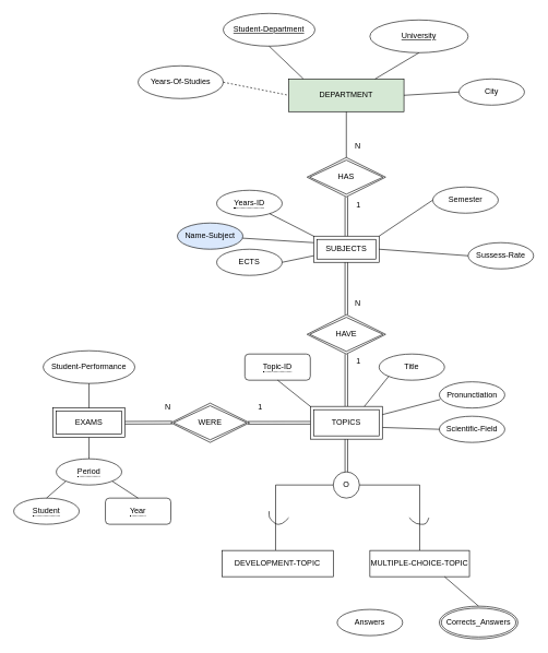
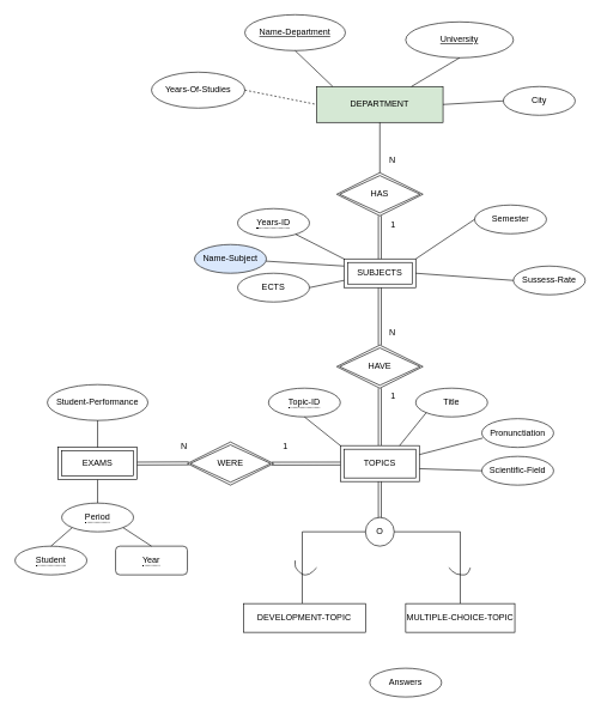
  <mxCell id="0" />
  <mxCell id="1" parent="0" />
  <mxCell id="2" value="DEPARTMENT" style="whiteSpace=wrap;html=1;align=center;fillColor=#d5e8d4;" parent="1" vertex="1"><mxGeometry x="440" y="120" width="176" height="50" as="geometry" /></mxCell>
- <mxCell id="3" value="Student-Department" style="ellipse;whiteSpace=wrap;html=1;align=center;fontStyle=4;" parent="1" vertex="1"><mxGeometry x="340" y="20" width="140" height="50" as="geometry" /></mxCell>
+ <mxCell id="3" value="Name-Department" style="ellipse;whiteSpace=wrap;html=1;align=center;fontStyle=4;" parent="1" vertex="1"><mxGeometry x="340" y="20" width="140" height="50" as="geometry" /></mxCell>
  <mxCell id="4" value="University" style="ellipse;whiteSpace=wrap;html=1;align=center;fontStyle=4;" parent="1" vertex="1"><mxGeometry x="564" y="30" width="150" height="50" as="geometry" /></mxCell>
  <mxCell id="5" value="Years-Of-Studies" style="ellipse;whiteSpace=wrap;html=1;align=center;" parent="1" vertex="1"><mxGeometry x="210" y="100" width="130" height="50" as="geometry" /></mxCell>
  <mxCell id="6" value="City" style="ellipse;whiteSpace=wrap;html=1;align=center;" parent="1" vertex="1"><mxGeometry x="700" y="120" width="100" height="40" as="geometry" /></mxCell>
  <mxCell id="7" value="" style="endArrow=none;html=1;exitX=1;exitY=0.5;exitDx=0;exitDy=0;entryX=0;entryY=0.5;entryDx=0;entryDy=0;dashed=1;" parent="1" source="5" target="2" edge="1"><mxGeometry width="50" height="50" relative="1" as="geometry"><mxPoint x="360" y="170" as="sourcePoint" /><mxPoint x="410" y="120" as="targetPoint" /></mxGeometry></mxCell>
  <mxCell id="8" value="" style="endArrow=none;html=1;exitX=0.5;exitY=1;exitDx=0;exitDy=0;entryX=0.126;entryY=-0.004;entryDx=0;entryDy=0;entryPerimeter=0;" parent="1" source="3" target="2" edge="1"><mxGeometry width="50" height="50" relative="1" as="geometry"><mxPoint x="440" y="120" as="sourcePoint" /><mxPoint x="490" y="70" as="targetPoint" /></mxGeometry></mxCell>
  <mxCell id="9" value="" style="endArrow=none;html=1;entryX=0.5;entryY=1;entryDx=0;entryDy=0;exitX=0.75;exitY=0;exitDx=0;exitDy=0;" parent="1" source="2" target="4" edge="1"><mxGeometry width="50" height="50" relative="1" as="geometry"><mxPoint x="510" y="110" as="sourcePoint" /><mxPoint x="560" y="60" as="targetPoint" /></mxGeometry></mxCell>
  <mxCell id="10" value="" style="endArrow=none;html=1;entryX=0;entryY=0.5;entryDx=0;entryDy=0;exitX=1;exitY=0.5;exitDx=0;exitDy=0;" parent="1" source="2" target="6" edge="1"><mxGeometry width="50" height="50" relative="1" as="geometry"><mxPoint x="620" y="180" as="sourcePoint" /><mxPoint x="670" y="130" as="targetPoint" /></mxGeometry></mxCell>
  <mxCell id="11" value="HAS" style="shape=rhombus;double=1;perimeter=rhombusPerimeter;whiteSpace=wrap;html=1;align=center;" parent="1" vertex="1"><mxGeometry x="468" y="240" width="120" height="60" as="geometry" /></mxCell>
  <mxCell id="12" value="" style="endArrow=none;html=1;rounded=0;exitX=0.5;exitY=1;exitDx=0;exitDy=0;entryX=0.5;entryY=0;entryDx=0;entryDy=0;" parent="1" source="2" target="11" edge="1"><mxGeometry relative="1" as="geometry"><mxPoint x="450" y="220" as="sourcePoint" /><mxPoint x="610" y="220" as="targetPoint" /></mxGeometry></mxCell>
  <mxCell id="13" value="N" style="resizable=0;html=1;align=right;verticalAlign=bottom;" parent="12" connectable="0" vertex="1"><mxGeometry x="1" relative="1" as="geometry"><mxPoint x="22" y="-10" as="offset" /></mxGeometry></mxCell>
  <mxCell id="14" value="SUBJECTS" style="shape=ext;margin=3;double=1;whiteSpace=wrap;html=1;align=center;" parent="1" vertex="1"><mxGeometry x="478" y="360" width="100" height="40" as="geometry" /></mxCell>
  <mxCell id="15" value="" style="shape=link;html=1;rounded=0;exitX=0.5;exitY=0;exitDx=0;exitDy=0;entryX=0.5;entryY=1;entryDx=0;entryDy=0;" parent="1" source="14" target="11" edge="1"><mxGeometry relative="1" as="geometry"><mxPoint x="480" y="330" as="sourcePoint" /><mxPoint x="640" y="330" as="targetPoint" /></mxGeometry></mxCell>
  <mxCell id="16" value="1" style="resizable=0;html=1;align=right;verticalAlign=bottom;" parent="15" connectable="0" vertex="1"><mxGeometry x="1" relative="1" as="geometry"><mxPoint x="22" y="20.34" as="offset" /></mxGeometry></mxCell>
  <mxCell id="17" value="&lt;span style=&quot;border-bottom: 1px dotted&quot;&gt;Years-ID&lt;/span&gt;" style="ellipse;whiteSpace=wrap;html=1;align=center;" parent="1" vertex="1"><mxGeometry x="330" y="290" width="100" height="40" as="geometry" /></mxCell>
  <mxCell id="18" value="Semester" style="ellipse;whiteSpace=wrap;html=1;align=center;" parent="1" vertex="1"><mxGeometry x="660" y="285" width="100" height="40" as="geometry" /></mxCell>
  <mxCell id="19" value="Name-Subject" style="ellipse;whiteSpace=wrap;html=1;align=center;fillColor=#dae8fc;" parent="1" vertex="1"><mxGeometry x="270" y="340" width="100" height="40" as="geometry" /></mxCell>
  <mxCell id="20" value="Sussess-Rate" style="ellipse;whiteSpace=wrap;html=1;align=center;" parent="1" vertex="1"><mxGeometry x="714" y="370" width="100" height="40" as="geometry" /></mxCell>
  <mxCell id="21" value="ECTS" style="ellipse;whiteSpace=wrap;html=1;align=center;" parent="1" vertex="1"><mxGeometry x="330" y="380" width="100" height="40" as="geometry" /></mxCell>
  <mxCell id="22" value="" style="endArrow=none;html=1;entryX=0;entryY=0;entryDx=0;entryDy=0;" parent="1" source="17" target="14" edge="1"><mxGeometry width="50" height="50" relative="1" as="geometry"><mxPoint x="430" y="360" as="sourcePoint" /><mxPoint x="500.711" y="310" as="targetPoint" /></mxGeometry></mxCell>
  <mxCell id="23" value="" style="endArrow=none;html=1;entryX=0;entryY=0.25;entryDx=0;entryDy=0;" parent="1" source="19" target="14" edge="1"><mxGeometry width="50" height="50" relative="1" as="geometry"><mxPoint x="370" y="410" as="sourcePoint" /><mxPoint x="440.711" y="360" as="targetPoint" /></mxGeometry></mxCell>
  <mxCell id="24" value="" style="endArrow=none;html=1;exitX=1;exitY=0.5;exitDx=0;exitDy=0;entryX=0;entryY=0.75;entryDx=0;entryDy=0;" parent="1" source="21" target="14" edge="1"><mxGeometry width="50" height="50" relative="1" as="geometry"><mxPoint x="470" y="460" as="sourcePoint" /><mxPoint x="520" y="410" as="targetPoint" /></mxGeometry></mxCell>
  <mxCell id="25" value="" style="endArrow=none;html=1;entryX=0;entryY=0.5;entryDx=0;entryDy=0;exitX=1;exitY=0.5;exitDx=0;exitDy=0;" parent="1" source="14" target="20" edge="1"><mxGeometry width="50" height="50" relative="1" as="geometry"><mxPoint x="620" y="410" as="sourcePoint" /><mxPoint x="670" y="360" as="targetPoint" /></mxGeometry></mxCell>
  <mxCell id="26" value="" style="endArrow=none;html=1;exitX=1;exitY=0;exitDx=0;exitDy=0;entryX=0;entryY=0.5;entryDx=0;entryDy=0;" parent="1" source="14" target="18" edge="1"><mxGeometry width="50" height="50" relative="1" as="geometry"><mxPoint x="580" y="360" as="sourcePoint" /><mxPoint x="650" y="320" as="targetPoint" /></mxGeometry></mxCell>
  <mxCell id="27" value="HAVE" style="shape=rhombus;double=1;perimeter=rhombusPerimeter;whiteSpace=wrap;html=1;align=center;" parent="1" vertex="1"><mxGeometry x="468" y="480" width="120" height="60" as="geometry" /></mxCell>
  <mxCell id="28" value="" style="shape=link;html=1;rounded=0;exitX=0.5;exitY=1;exitDx=0;exitDy=0;" parent="1" source="14" target="27" edge="1"><mxGeometry relative="1" as="geometry"><mxPoint x="480" y="440" as="sourcePoint" /><mxPoint x="640" y="440" as="targetPoint" /></mxGeometry></mxCell>
  <mxCell id="29" value="N" style="resizable=0;html=1;align=right;verticalAlign=bottom;" parent="28" connectable="0" vertex="1"><mxGeometry x="1" relative="1" as="geometry"><mxPoint x="22" y="-10" as="offset" /></mxGeometry></mxCell>
  <mxCell id="30" value="" style="shape=link;html=1;rounded=0;entryX=0.5;entryY=1;entryDx=0;entryDy=0;exitX=0.5;exitY=0;exitDx=0;exitDy=0;" parent="1" source="32" target="27" edge="1"><mxGeometry relative="1" as="geometry"><mxPoint x="528" y="610" as="sourcePoint" /><mxPoint x="620" y="590" as="targetPoint" /></mxGeometry></mxCell>
  <mxCell id="31" value="1" style="resizable=0;html=1;align=right;verticalAlign=bottom;" parent="30" connectable="0" vertex="1"><mxGeometry x="1" relative="1" as="geometry"><mxPoint x="22" y="20" as="offset" /></mxGeometry></mxCell>
  <mxCell id="32" value="TOPICS" style="shape=ext;margin=3;double=1;whiteSpace=wrap;html=1;align=center;" parent="1" vertex="1"><mxGeometry x="473" y="620" width="110" height="50" as="geometry" /></mxCell>
  <mxCell id="33" value="O" style="ellipse;whiteSpace=wrap;html=1;aspect=fixed;" parent="1" vertex="1"><mxGeometry x="508" y="720" width="40" height="40" as="geometry" /></mxCell>
  <mxCell id="34" value="" style="shape=link;html=1;exitX=0.5;exitY=1;exitDx=0;exitDy=0;entryX=0.5;entryY=0;entryDx=0;entryDy=0;" parent="1" source="32" target="33" edge="1"><mxGeometry width="100" relative="1" as="geometry"><mxPoint x="520" y="690" as="sourcePoint" /><mxPoint x="620" y="690" as="targetPoint" /></mxGeometry></mxCell>
  <mxCell id="35" value="WERE" style="shape=rhombus;double=1;perimeter=rhombusPerimeter;whiteSpace=wrap;html=1;align=center;" parent="1" vertex="1"><mxGeometry x="260" y="615" width="120" height="60" as="geometry" /></mxCell>
  <mxCell id="36" value="" style="shape=link;html=1;rounded=0;entryX=0.98;entryY=0.502;entryDx=0;entryDy=0;exitX=0;exitY=0.5;exitDx=0;exitDy=0;entryPerimeter=0;" parent="1" source="32" target="35" edge="1"><mxGeometry relative="1" as="geometry"><mxPoint x="470" y="645" as="sourcePoint" /><mxPoint x="470" y="710" as="targetPoint" /></mxGeometry></mxCell>
  <mxCell id="37" value="1" style="resizable=0;html=1;align=right;verticalAlign=bottom;" parent="36" connectable="0" vertex="1"><mxGeometry x="1" relative="1" as="geometry"><mxPoint x="22.43" y="-15.12" as="offset" /></mxGeometry></mxCell>
  <mxCell id="38" value="EXAMS" style="shape=ext;margin=3;double=1;whiteSpace=wrap;html=1;align=center;" parent="1" vertex="1"><mxGeometry x="80" y="622.5" width="110" height="45" as="geometry" /></mxCell>
  <mxCell id="39" value="" style="shape=link;html=1;rounded=0;exitX=1;exitY=0.5;exitDx=0;exitDy=0;entryX=0.017;entryY=0.495;entryDx=0;entryDy=0;entryPerimeter=0;" parent="1" source="38" target="35" edge="1"><mxGeometry relative="1" as="geometry"><mxPoint x="200" y="690" as="sourcePoint" /><mxPoint x="360" y="690" as="targetPoint" /></mxGeometry></mxCell>
  <mxCell id="40" value="N" style="resizable=0;html=1;align=right;verticalAlign=bottom;" parent="39" connectable="0" vertex="1"><mxGeometry x="1" relative="1" as="geometry"><mxPoint x="-2" y="-14.7" as="offset" /></mxGeometry></mxCell>
  <mxCell id="41" value="" style="endArrow=none;html=1;entryX=0;entryY=0.5;entryDx=0;entryDy=0;" parent="1" target="33" edge="1"><mxGeometry width="50" height="50" relative="1" as="geometry"><mxPoint x="420" y="740" as="sourcePoint" /><mxPoint x="440" y="720" as="targetPoint" /></mxGeometry></mxCell>
  <mxCell id="42" value="" style="endArrow=none;html=1;exitX=1;exitY=0.5;exitDx=0;exitDy=0;" parent="1" source="33" edge="1"><mxGeometry width="50" height="50" relative="1" as="geometry"><mxPoint x="610" y="770" as="sourcePoint" /><mxPoint x="640" y="740" as="targetPoint" /></mxGeometry></mxCell>
  <mxCell id="43" value="" style="endArrow=none;html=1;exitX=0.482;exitY=-0.007;exitDx=0;exitDy=0;exitPerimeter=0;" parent="1" source="47" edge="1"><mxGeometry width="50" height="50" relative="1" as="geometry"><mxPoint x="420" y="830" as="sourcePoint" /><mxPoint x="420" y="740" as="targetPoint" /></mxGeometry></mxCell>
  <mxCell id="44" value="" style="endArrow=none;html=1;exitX=0.5;exitY=0;exitDx=0;exitDy=0;" parent="1" source="48" edge="1"><mxGeometry width="50" height="50" relative="1" as="geometry"><mxPoint x="640" y="830" as="sourcePoint" /><mxPoint x="640" y="740" as="targetPoint" /></mxGeometry></mxCell>
  <mxCell id="45" value="" style="endArrow=none;html=1;" parent="1" edge="1"><mxGeometry width="50" height="50" relative="1" as="geometry"><mxPoint x="624" y="790" as="sourcePoint" /><mxPoint x="654" y="790" as="targetPoint" /><Array as="points"><mxPoint x="634" y="800" /><mxPoint x="650" y="800" /></Array></mxGeometry></mxCell>
  <mxCell id="46" value="" style="endArrow=none;html=1;" parent="1" edge="1"><mxGeometry width="50" height="50" relative="1" as="geometry"><mxPoint x="440" y="790" as="sourcePoint" /><mxPoint x="410" y="780" as="targetPoint" /><Array as="points"><mxPoint x="430" y="800" /><mxPoint x="420" y="800" /><mxPoint x="410" y="790" /></Array></mxGeometry></mxCell>
  <mxCell id="47" value="DEVELOPMENT-TOPIC" style="whiteSpace=wrap;html=1;align=center;" parent="1" vertex="1"><mxGeometry x="338" y="840" width="170" height="40" as="geometry" /></mxCell>
  <mxCell id="48" value="MULTIPLE-CHOICE-TOPIC" style="whiteSpace=wrap;html=1;align=center;" parent="1" vertex="1"><mxGeometry x="564" y="840" width="152" height="40" as="geometry" /></mxCell>
- <mxCell id="49" value="&lt;span style=&quot;border-bottom: 1px dotted&quot;&gt;Topic-ID&lt;/span&gt;" style="whiteSpace=wrap;html=1;align=center;rounded=1;" parent="1" vertex="1"><mxGeometry x="373" y="540" width="100" height="40" as="geometry" /></mxCell>
+ <mxCell id="49" value="&lt;span style=&quot;border-bottom: 1px dotted&quot;&gt;Topic-ID&lt;/span&gt;" style="ellipse;whiteSpace=wrap;html=1;align=center;" parent="1" vertex="1"><mxGeometry x="373" y="540" width="100" height="40" as="geometry" /></mxCell>
  <mxCell id="50" value="" style="endArrow=none;html=1;entryX=0.5;entryY=1;entryDx=0;entryDy=0;exitX=0;exitY=0;exitDx=0;exitDy=0;" parent="1" source="32" target="49" edge="1"><mxGeometry width="50" height="50" relative="1" as="geometry"><mxPoint x="470" y="620" as="sourcePoint" /><mxPoint x="520" y="570" as="targetPoint" /></mxGeometry></mxCell>
  <mxCell id="51" value="Title" style="ellipse;whiteSpace=wrap;html=1;align=center;" parent="1" vertex="1"><mxGeometry x="578" y="540" width="100" height="40" as="geometry" /></mxCell>
  <mxCell id="52" value="Pronunctiation" style="ellipse;whiteSpace=wrap;html=1;align=center;" parent="1" vertex="1"><mxGeometry x="670" y="582.5" width="100" height="40" as="geometry" /></mxCell>
  <mxCell id="53" value="" style="endArrow=none;html=1;entryX=0;entryY=1;entryDx=0;entryDy=0;exitX=0.75;exitY=0;exitDx=0;exitDy=0;" parent="1" source="32" target="51" edge="1"><mxGeometry width="50" height="50" relative="1" as="geometry"><mxPoint x="610" y="640" as="sourcePoint" /><mxPoint x="660" y="590" as="targetPoint" /></mxGeometry></mxCell>
  <mxCell id="54" value="" style="endArrow=none;html=1;entryX=0.013;entryY=0.675;entryDx=0;entryDy=0;exitX=1;exitY=0.25;exitDx=0;exitDy=0;entryPerimeter=0;" parent="1" source="32" target="52" edge="1"><mxGeometry width="50" height="50" relative="1" as="geometry"><mxPoint x="600" y="660" as="sourcePoint" /><mxPoint x="650" y="610" as="targetPoint" /></mxGeometry></mxCell>
  <mxCell id="55" value="Scientific-Field" style="ellipse;whiteSpace=wrap;html=1;align=center;" parent="1" vertex="1"><mxGeometry x="670" y="635" width="100" height="40" as="geometry" /></mxCell>
  <mxCell id="56" value="" style="endArrow=none;html=1;entryX=0;entryY=0.5;entryDx=0;entryDy=0;exitX=1.003;exitY=0.643;exitDx=0;exitDy=0;exitPerimeter=0;" parent="1" source="32" target="55" edge="1"><mxGeometry width="50" height="50" relative="1" as="geometry"><mxPoint x="610" y="690" as="sourcePoint" /><mxPoint x="660" y="640" as="targetPoint" /></mxGeometry></mxCell>
  <mxCell id="57" value="&lt;span style=&quot;border-bottom: 1px dotted&quot;&gt;Period&lt;/span&gt;" style="ellipse;whiteSpace=wrap;html=1;align=center;" parent="1" vertex="1"><mxGeometry x="85" y="700" width="100" height="40" as="geometry" /></mxCell>
  <mxCell id="58" value="&lt;span style=&quot;border-bottom: 1px dotted&quot;&gt;Student&lt;/span&gt;" style="ellipse;whiteSpace=wrap;html=1;align=center;" parent="1" vertex="1"><mxGeometry x="20" y="760" width="100" height="40" as="geometry" /></mxCell>
  <mxCell id="59" value="&lt;span style=&quot;border-bottom: 1px dotted&quot;&gt;Year&lt;/span&gt;" style="whiteSpace=wrap;html=1;align=center;rounded=1;" parent="1" vertex="1"><mxGeometry x="160" y="760" width="100" height="40" as="geometry" /></mxCell>
  <mxCell id="60" value="" style="endArrow=none;html=1;entryX=0.5;entryY=1;entryDx=0;entryDy=0;exitX=0.5;exitY=0;exitDx=0;exitDy=0;" parent="1" source="57" target="38" edge="1"><mxGeometry width="50" height="50" relative="1" as="geometry"><mxPoint x="60" y="720" as="sourcePoint" /><mxPoint x="110" y="670" as="targetPoint" /></mxGeometry></mxCell>
  <mxCell id="61" value="" style="endArrow=none;html=1;entryX=0;entryY=1;entryDx=0;entryDy=0;exitX=0.5;exitY=0;exitDx=0;exitDy=0;" parent="1" source="58" target="57" edge="1"><mxGeometry width="50" height="50" relative="1" as="geometry"><mxPoint x="30" y="770" as="sourcePoint" /><mxPoint x="80" y="720" as="targetPoint" /></mxGeometry></mxCell>
  <mxCell id="62" value="" style="endArrow=none;html=1;entryX=1;entryY=1;entryDx=0;entryDy=0;exitX=0.5;exitY=0;exitDx=0;exitDy=0;" parent="1" source="59" target="57" edge="1"><mxGeometry width="50" height="50" relative="1" as="geometry"><mxPoint x="180" y="780" as="sourcePoint" /><mxPoint x="230" y="730" as="targetPoint" /></mxGeometry></mxCell>
  <mxCell id="63" value="Student-Performance" style="ellipse;whiteSpace=wrap;html=1;align=center;" parent="1" vertex="1"><mxGeometry x="65" y="535" width="140" height="50" as="geometry" /></mxCell>
  <mxCell id="64" value="" style="endArrow=none;html=1;entryX=0.5;entryY=1;entryDx=0;entryDy=0;exitX=0.5;exitY=0;exitDx=0;exitDy=0;" parent="1" source="38" target="63" edge="1"><mxGeometry width="50" height="50" relative="1" as="geometry"><mxPoint x="90" y="620" as="sourcePoint" /><mxPoint x="140" y="570" as="targetPoint" /></mxGeometry></mxCell>
  <mxCell id="65" value="Answers" style="ellipse;whiteSpace=wrap;html=1;align=center;" parent="1" vertex="1"><mxGeometry x="514" y="930" width="100" height="40" as="geometry" /></mxCell>
- <mxCell id="66" value="Corrects_Answers" style="ellipse;shape=doubleEllipse;margin=3;whiteSpace=wrap;html=1;align=center;" parent="1" vertex="1"><mxGeometry x="670" y="925" width="120" height="50" as="geometry" /></mxCell>
- <mxCell id="67" value="" style="endArrow=none;html=1;entryX=0.75;entryY=1;entryDx=0;entryDy=0;exitX=0.5;exitY=0;exitDx=0;exitDy=0;" parent="1" source="66" target="48" edge="1"><mxGeometry width="50" height="50" relative="1" as="geometry"><mxPoint x="670" y="940" as="sourcePoint" /><mxPoint x="720" y="890" as="targetPoint" /></mxGeometry></mxCell>
